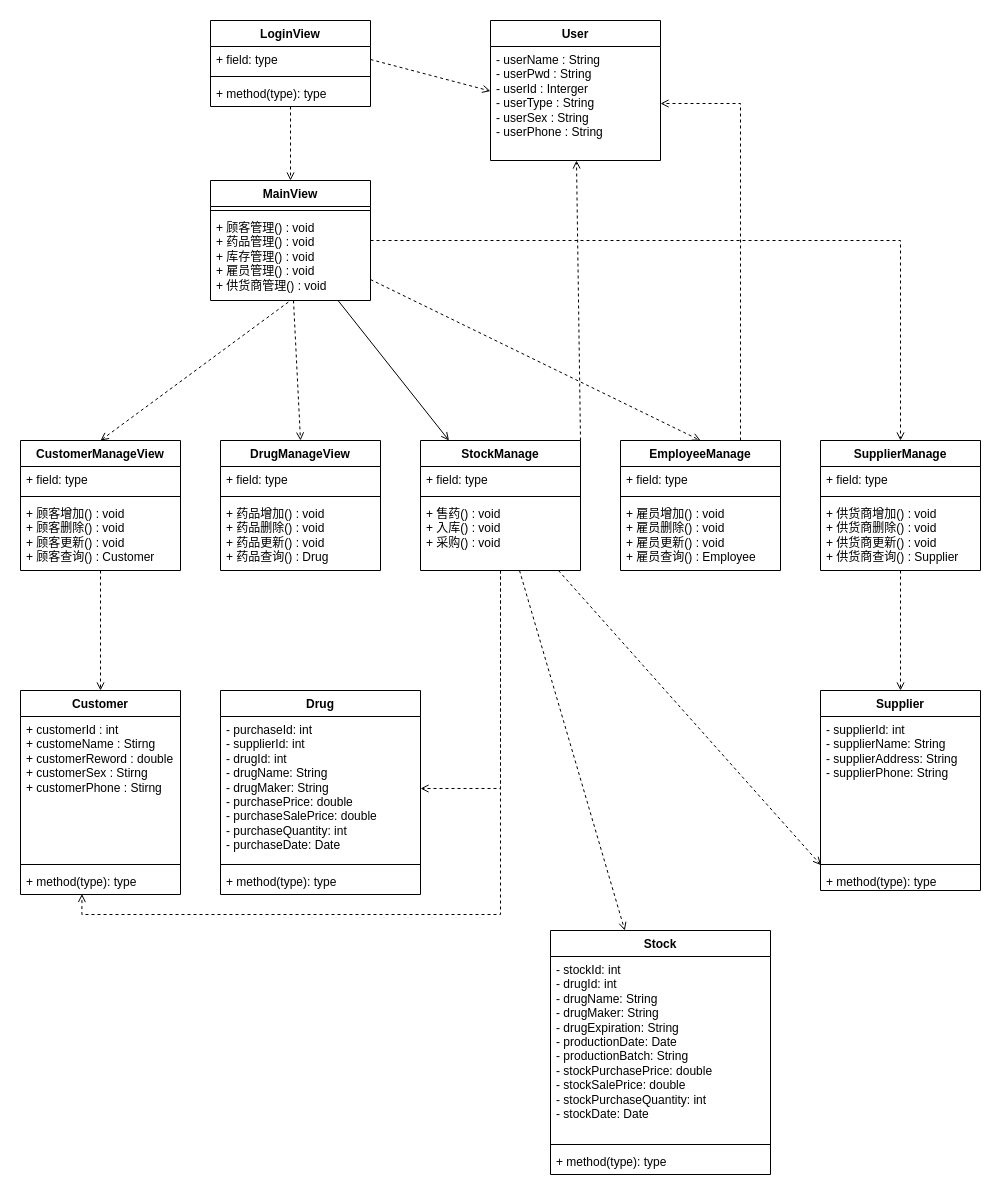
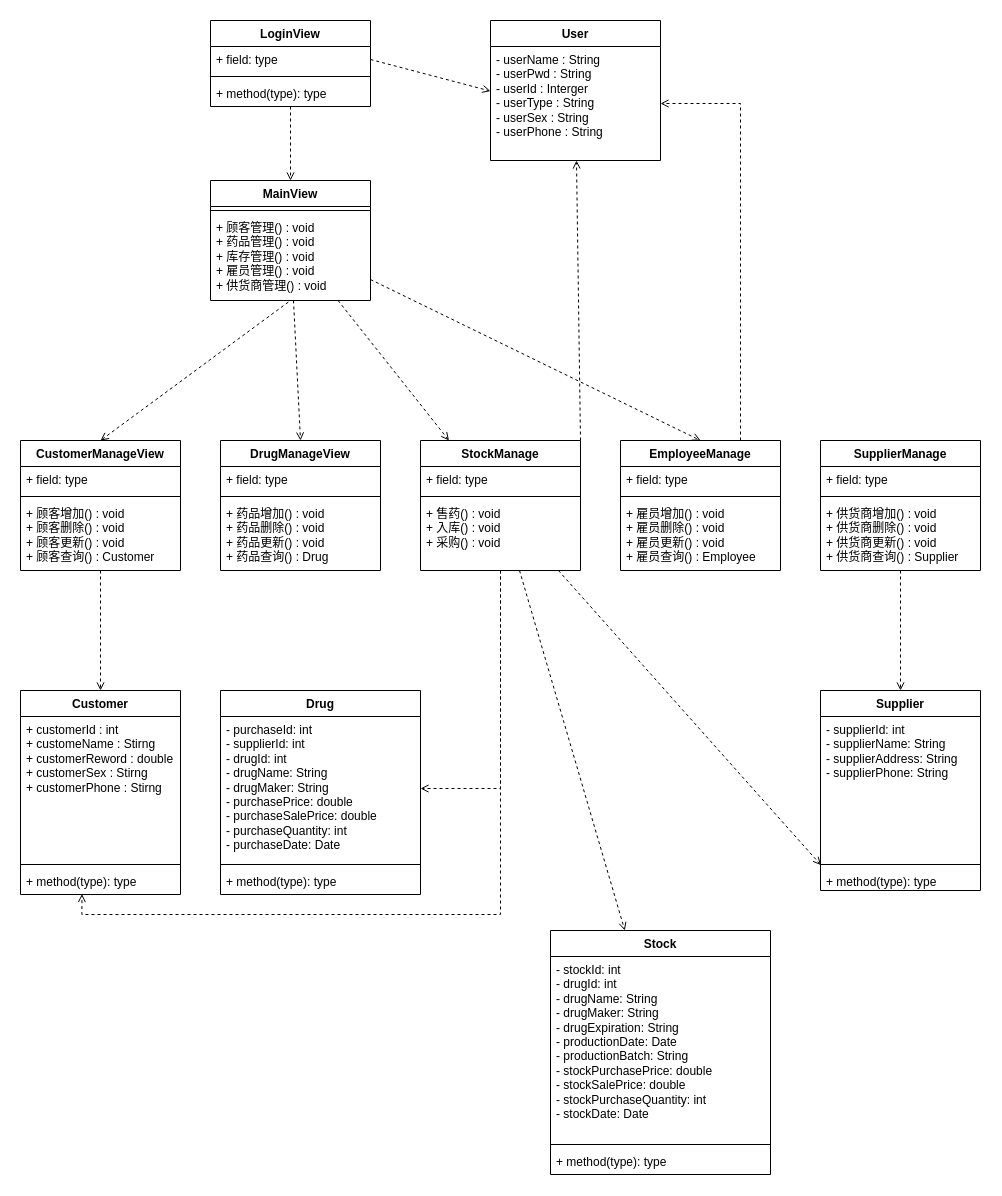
  <mxCell id="0" />
  <mxCell id="1" parent="0" />
  <mxCell id="2" value="User" style="swimlane;fontStyle=1;align=center;verticalAlign=top;childLayout=stackLayout;horizontal=1;startSize=26;horizontalStack=0;resizeParent=1;resizeParentMax=0;resizeLast=0;collapsible=1;marginBottom=0;whiteSpace=wrap;html=1;" parent="1" vertex="1"><mxGeometry x="490" y="20" width="170" height="140" as="geometry"><mxRectangle x="110" y="90" width="70" height="30" as="alternateBounds" /></mxGeometry></mxCell>
  <mxCell id="3" value="- userName : String&lt;div&gt;- userPwd : String&lt;/div&gt;&lt;div&gt;- userId : Interger&lt;/div&gt;&lt;div style=&quot;&quot;&gt;-&lt;font style=&quot;font-size: 12px;&quot; face=&quot;Helvetica&quot;&gt;&amp;nbsp;userT&lt;span style=&quot;background-color: initial;&quot;&gt;ype : String&lt;/span&gt;&lt;/font&gt;&lt;/div&gt;&lt;div style=&quot;&quot;&gt;&lt;font style=&quot;font-size: 12px;&quot; face=&quot;Helvetica&quot;&gt;&lt;span style=&quot;background-color: initial;&quot;&gt;- userSex : String&lt;/span&gt;&lt;/font&gt;&lt;/div&gt;&lt;div style=&quot;&quot;&gt;&lt;font style=&quot;font-size: 12px;&quot; face=&quot;Helvetica&quot;&gt;&lt;span style=&quot;background-color: initial;&quot;&gt;- userPhone : String&lt;/span&gt;&lt;/font&gt;&lt;/div&gt;" style="text;strokeColor=none;fillColor=none;align=left;verticalAlign=top;spacingLeft=4;spacingRight=4;overflow=hidden;rotatable=0;points=[[0,0.5],[1,0.5]];portConstraint=eastwest;whiteSpace=wrap;html=1;" parent="2" vertex="1"><mxGeometry y="26" width="170" height="114" as="geometry" /></mxCell>
  <mxCell id="4" style="edgeStyle=orthogonalEdgeStyle;rounded=0;orthogonalLoop=1;jettySize=auto;html=1;dashed=1;endArrow=open;endFill=0;entryX=0.5;entryY=0;entryDx=0;entryDy=0;" parent="1" source="5" target="13" edge="1"><mxGeometry relative="1" as="geometry"><mxPoint x="380" y="190" as="targetPoint" /></mxGeometry></mxCell>
  <mxCell id="5" value="LoginView" style="swimlane;fontStyle=1;align=center;verticalAlign=top;childLayout=stackLayout;horizontal=1;startSize=26;horizontalStack=0;resizeParent=1;resizeParentMax=0;resizeLast=0;collapsible=1;marginBottom=0;whiteSpace=wrap;html=1;" parent="1" vertex="1"><mxGeometry x="210" y="20" width="160" height="86" as="geometry" /></mxCell>
  <mxCell id="6" value="+ field: type" style="text;strokeColor=none;fillColor=none;align=left;verticalAlign=top;spacingLeft=4;spacingRight=4;overflow=hidden;rotatable=0;points=[[0,0.5],[1,0.5]];portConstraint=eastwest;whiteSpace=wrap;html=1;" parent="5" vertex="1"><mxGeometry y="26" width="160" height="26" as="geometry" /></mxCell>
  <mxCell id="7" value="" style="line;strokeWidth=1;fillColor=none;align=left;verticalAlign=middle;spacingTop=-1;spacingLeft=3;spacingRight=3;rotatable=0;labelPosition=right;points=[];portConstraint=eastwest;strokeColor=inherit;" parent="5" vertex="1"><mxGeometry y="52" width="160" height="8" as="geometry" /></mxCell>
  <mxCell id="8" value="+ method(type): type" style="text;strokeColor=none;fillColor=none;align=left;verticalAlign=top;spacingLeft=4;spacingRight=4;overflow=hidden;rotatable=0;points=[[0,0.5],[1,0.5]];portConstraint=eastwest;whiteSpace=wrap;html=1;" parent="5" vertex="1"><mxGeometry y="60" width="160" height="26" as="geometry" /></mxCell>
- <mxCell id="9" style="rounded=0;orthogonalLoop=1;jettySize=auto;html=1;dashed=0;endArrow=open;endFill=0;" edge="1" parent="1" source="13" target="28"><mxGeometry relative="1" as="geometry" /></mxCell>
+ <mxCell id="9" style="rounded=0;orthogonalLoop=1;jettySize=auto;html=1;dashed=1;endArrow=open;endFill=0;" edge="1" parent="1" source="13" target="28"><mxGeometry relative="1" as="geometry" /></mxCell>
  <mxCell id="10" style="rounded=0;orthogonalLoop=1;jettySize=auto;html=1;entryX=0.5;entryY=0;entryDx=0;entryDy=0;dashed=1;endArrow=open;endFill=0;" edge="1" parent="1" source="13" target="33"><mxGeometry relative="1" as="geometry" /></mxCell>
- <mxCell id="11" style="edgeStyle=orthogonalEdgeStyle;rounded=0;orthogonalLoop=1;jettySize=auto;html=1;dashed=1;endArrow=open;endFill=0;" edge="1" parent="1" source="13" target="39"><mxGeometry relative="1" as="geometry" /></mxCell>
  <mxCell id="12" style="rounded=0;orthogonalLoop=1;jettySize=auto;html=1;entryX=0.5;entryY=0;entryDx=0;entryDy=0;dashed=1;endArrow=open;endFill=0;" edge="1" parent="1" source="13" target="21"><mxGeometry relative="1" as="geometry" /></mxCell>
  <mxCell id="13" value="MainView" style="swimlane;fontStyle=1;align=center;verticalAlign=top;childLayout=stackLayout;horizontal=1;startSize=26;horizontalStack=0;resizeParent=1;resizeParentMax=0;resizeLast=0;collapsible=1;marginBottom=0;whiteSpace=wrap;html=1;" parent="1" vertex="1"><mxGeometry x="210" y="180" width="160" height="120" as="geometry" /></mxCell>
  <mxCell id="14" value="" style="line;strokeWidth=1;fillColor=none;align=left;verticalAlign=middle;spacingTop=-1;spacingLeft=3;spacingRight=3;rotatable=0;labelPosition=right;points=[];portConstraint=eastwest;strokeColor=inherit;" parent="13" vertex="1"><mxGeometry y="26" width="160" height="8" as="geometry" /></mxCell>
  <mxCell id="15" value="+ 顾客管理() : void&lt;div&gt;+ 药品管理() : void&lt;/div&gt;&lt;div&gt;+ 库存管理() : void&lt;/div&gt;&lt;div&gt;+ 雇员管理() : void&lt;/div&gt;&lt;div&gt;+ 供货商管理() : void&lt;/div&gt;" style="text;strokeColor=none;fillColor=none;align=left;verticalAlign=top;spacingLeft=4;spacingRight=4;overflow=hidden;rotatable=0;points=[[0,0.5],[1,0.5]];portConstraint=eastwest;whiteSpace=wrap;html=1;" parent="13" vertex="1"><mxGeometry y="34" width="160" height="86" as="geometry" /></mxCell>
  <mxCell id="16" style="edgeStyle=orthogonalEdgeStyle;rounded=0;orthogonalLoop=1;jettySize=auto;html=1;entryX=0.5;entryY=0;entryDx=0;entryDy=0;dashed=1;endArrow=open;endFill=0;" edge="1" parent="1" source="17" target="51"><mxGeometry relative="1" as="geometry" /></mxCell>
  <mxCell id="17" value="CustomerManageView" style="swimlane;fontStyle=1;align=center;verticalAlign=top;childLayout=stackLayout;horizontal=1;startSize=26;horizontalStack=0;resizeParent=1;resizeParentMax=0;resizeLast=0;collapsible=1;marginBottom=0;whiteSpace=wrap;html=1;" parent="1" vertex="1"><mxGeometry x="20" y="440" width="160" height="130" as="geometry" /></mxCell>
  <mxCell id="18" value="+ field: type" style="text;strokeColor=none;fillColor=none;align=left;verticalAlign=top;spacingLeft=4;spacingRight=4;overflow=hidden;rotatable=0;points=[[0,0.5],[1,0.5]];portConstraint=eastwest;whiteSpace=wrap;html=1;" parent="17" vertex="1"><mxGeometry y="26" width="160" height="26" as="geometry" /></mxCell>
  <mxCell id="19" value="" style="line;strokeWidth=1;fillColor=none;align=left;verticalAlign=middle;spacingTop=-1;spacingLeft=3;spacingRight=3;rotatable=0;labelPosition=right;points=[];portConstraint=eastwest;strokeColor=inherit;" parent="17" vertex="1"><mxGeometry y="52" width="160" height="8" as="geometry" /></mxCell>
  <mxCell id="20" value="+ 顾客增加() : void&lt;div&gt;+ 顾客删除() : void&lt;/div&gt;&lt;div&gt;+ 顾客更新() : void&lt;/div&gt;&lt;div&gt;+ 顾客查询() : Customer&lt;/div&gt;" style="text;strokeColor=none;fillColor=none;align=left;verticalAlign=top;spacingLeft=4;spacingRight=4;overflow=hidden;rotatable=0;points=[[0,0.5],[1,0.5]];portConstraint=eastwest;whiteSpace=wrap;html=1;" parent="17" vertex="1"><mxGeometry y="60" width="160" height="70" as="geometry" /></mxCell>
  <mxCell id="21" value="DrugManageView" style="swimlane;fontStyle=1;align=center;verticalAlign=top;childLayout=stackLayout;horizontal=1;startSize=26;horizontalStack=0;resizeParent=1;resizeParentMax=0;resizeLast=0;collapsible=1;marginBottom=0;whiteSpace=wrap;html=1;" parent="1" vertex="1"><mxGeometry x="220" y="440" width="160" height="130" as="geometry" /></mxCell>
  <mxCell id="22" value="+ field: type" style="text;strokeColor=none;fillColor=none;align=left;verticalAlign=top;spacingLeft=4;spacingRight=4;overflow=hidden;rotatable=0;points=[[0,0.5],[1,0.5]];portConstraint=eastwest;whiteSpace=wrap;html=1;" parent="21" vertex="1"><mxGeometry y="26" width="160" height="26" as="geometry" /></mxCell>
  <mxCell id="23" value="" style="line;strokeWidth=1;fillColor=none;align=left;verticalAlign=middle;spacingTop=-1;spacingLeft=3;spacingRight=3;rotatable=0;labelPosition=right;points=[];portConstraint=eastwest;strokeColor=inherit;" parent="21" vertex="1"><mxGeometry y="52" width="160" height="8" as="geometry" /></mxCell>
  <mxCell id="24" value="&lt;div&gt;+ 药品增加() : void&lt;/div&gt;&lt;div&gt;+ 药品删除() : void&lt;/div&gt;&lt;div&gt;+ 药品更新() : void&lt;/div&gt;&lt;div&gt;+ 药品查询() : Drug&lt;/div&gt;&lt;div&gt;&lt;br&gt;&lt;/div&gt;" style="text;strokeColor=none;fillColor=none;align=left;verticalAlign=top;spacingLeft=4;spacingRight=4;overflow=hidden;rotatable=0;points=[[0,0.5],[1,0.5]];portConstraint=eastwest;whiteSpace=wrap;html=1;" parent="21" vertex="1"><mxGeometry y="60" width="160" height="70" as="geometry" /></mxCell>
  <mxCell id="25" style="edgeStyle=orthogonalEdgeStyle;rounded=0;orthogonalLoop=1;jettySize=auto;html=1;entryX=1;entryY=0.5;entryDx=0;entryDy=0;dashed=1;endArrow=open;endFill=0;" edge="1" parent="1" source="28" target="44"><mxGeometry relative="1" as="geometry" /></mxCell>
  <mxCell id="26" style="rounded=0;orthogonalLoop=1;jettySize=auto;html=1;dashed=1;endArrow=open;endFill=0;exitX=1;exitY=0;exitDx=0;exitDy=0;" edge="1" parent="1" source="28" target="2"><mxGeometry relative="1" as="geometry" /></mxCell>
  <mxCell id="27" style="rounded=0;orthogonalLoop=1;jettySize=auto;html=1;dashed=1;endArrow=open;endFill=0;" edge="1" parent="1" source="28" target="58"><mxGeometry relative="1" as="geometry" /></mxCell>
  <mxCell id="28" value="StockManage" style="swimlane;fontStyle=1;align=center;verticalAlign=top;childLayout=stackLayout;horizontal=1;startSize=26;horizontalStack=0;resizeParent=1;resizeParentMax=0;resizeLast=0;collapsible=1;marginBottom=0;whiteSpace=wrap;html=1;" parent="1" vertex="1"><mxGeometry x="420" y="440" width="160" height="130" as="geometry" /></mxCell>
  <mxCell id="29" value="+ field: type" style="text;strokeColor=none;fillColor=none;align=left;verticalAlign=top;spacingLeft=4;spacingRight=4;overflow=hidden;rotatable=0;points=[[0,0.5],[1,0.5]];portConstraint=eastwest;whiteSpace=wrap;html=1;" parent="28" vertex="1"><mxGeometry y="26" width="160" height="26" as="geometry" /></mxCell>
  <mxCell id="30" value="" style="line;strokeWidth=1;fillColor=none;align=left;verticalAlign=middle;spacingTop=-1;spacingLeft=3;spacingRight=3;rotatable=0;labelPosition=right;points=[];portConstraint=eastwest;strokeColor=inherit;" parent="28" vertex="1"><mxGeometry y="52" width="160" height="8" as="geometry" /></mxCell>
  <mxCell id="31" value="+ 售药() : void&lt;div&gt;+ 入库() : void&lt;/div&gt;&lt;div&gt;+ 采购() : void&lt;/div&gt;" style="text;strokeColor=none;fillColor=none;align=left;verticalAlign=top;spacingLeft=4;spacingRight=4;overflow=hidden;rotatable=0;points=[[0,0.5],[1,0.5]];portConstraint=eastwest;whiteSpace=wrap;html=1;" parent="28" vertex="1"><mxGeometry y="60" width="160" height="70" as="geometry" /></mxCell>
  <mxCell id="32" style="edgeStyle=orthogonalEdgeStyle;rounded=0;orthogonalLoop=1;jettySize=auto;html=1;entryX=1;entryY=0.5;entryDx=0;entryDy=0;endArrow=open;endFill=0;dashed=1;startArrow=none;startFill=0;exitX=0.75;exitY=0;exitDx=0;exitDy=0;" parent="1" source="33" target="3" edge="1"><mxGeometry relative="1" as="geometry" /></mxCell>
  <mxCell id="33" value="EmployeeManage" style="swimlane;fontStyle=1;align=center;verticalAlign=top;childLayout=stackLayout;horizontal=1;startSize=26;horizontalStack=0;resizeParent=1;resizeParentMax=0;resizeLast=0;collapsible=1;marginBottom=0;whiteSpace=wrap;html=1;" parent="1" vertex="1"><mxGeometry x="620" y="440" width="160" height="130" as="geometry" /></mxCell>
  <mxCell id="34" value="+ field: type" style="text;strokeColor=none;fillColor=none;align=left;verticalAlign=top;spacingLeft=4;spacingRight=4;overflow=hidden;rotatable=0;points=[[0,0.5],[1,0.5]];portConstraint=eastwest;whiteSpace=wrap;html=1;" parent="33" vertex="1"><mxGeometry y="26" width="160" height="26" as="geometry" /></mxCell>
  <mxCell id="35" value="" style="line;strokeWidth=1;fillColor=none;align=left;verticalAlign=middle;spacingTop=-1;spacingLeft=3;spacingRight=3;rotatable=0;labelPosition=right;points=[];portConstraint=eastwest;strokeColor=inherit;" parent="33" vertex="1"><mxGeometry y="52" width="160" height="8" as="geometry" /></mxCell>
  <mxCell id="36" value="&lt;div&gt;+ 雇员增加() : void&lt;/div&gt;&lt;div&gt;+ 雇员删除() : void&lt;/div&gt;&lt;div&gt;+ 雇员更新() : void&lt;/div&gt;&lt;div&gt;+ 雇员查询() : Employee&lt;/div&gt;&lt;div&gt;&lt;br&gt;&lt;/div&gt;" style="text;strokeColor=none;fillColor=none;align=left;verticalAlign=top;spacingLeft=4;spacingRight=4;overflow=hidden;rotatable=0;points=[[0,0.5],[1,0.5]];portConstraint=eastwest;whiteSpace=wrap;html=1;" parent="33" vertex="1"><mxGeometry y="60" width="160" height="70" as="geometry" /></mxCell>
  <mxCell id="37" style="rounded=0;orthogonalLoop=1;jettySize=auto;html=1;exitX=0.5;exitY=0;exitDx=0;exitDy=0;entryX=0.5;entryY=1;entryDx=0;entryDy=0;entryPerimeter=0;startArrow=open;startFill=0;endArrow=none;endFill=0;dashed=1;" parent="1" source="17" target="15" edge="1"><mxGeometry relative="1" as="geometry" /></mxCell>
  <mxCell id="38" style="edgeStyle=orthogonalEdgeStyle;rounded=0;orthogonalLoop=1;jettySize=auto;html=1;entryX=0.5;entryY=0;entryDx=0;entryDy=0;dashed=1;endArrow=open;endFill=0;" edge="1" parent="1" source="39" target="47"><mxGeometry relative="1" as="geometry" /></mxCell>
  <mxCell id="39" value="&lt;span style=&quot;text-align: left;&quot;&gt;Supplier&lt;/span&gt;Manage" style="swimlane;fontStyle=1;align=center;verticalAlign=top;childLayout=stackLayout;horizontal=1;startSize=26;horizontalStack=0;resizeParent=1;resizeParentMax=0;resizeLast=0;collapsible=1;marginBottom=0;whiteSpace=wrap;html=1;" parent="1" vertex="1"><mxGeometry x="820" y="440" width="160" height="130" as="geometry" /></mxCell>
  <mxCell id="40" value="+ field: type" style="text;strokeColor=none;fillColor=none;align=left;verticalAlign=top;spacingLeft=4;spacingRight=4;overflow=hidden;rotatable=0;points=[[0,0.5],[1,0.5]];portConstraint=eastwest;whiteSpace=wrap;html=1;" parent="39" vertex="1"><mxGeometry y="26" width="160" height="26" as="geometry" /></mxCell>
  <mxCell id="41" value="" style="line;strokeWidth=1;fillColor=none;align=left;verticalAlign=middle;spacingTop=-1;spacingLeft=3;spacingRight=3;rotatable=0;labelPosition=right;points=[];portConstraint=eastwest;strokeColor=inherit;" parent="39" vertex="1"><mxGeometry y="52" width="160" height="8" as="geometry" /></mxCell>
  <mxCell id="42" value="&lt;div&gt;+ 供货商增加() : void&lt;/div&gt;&lt;div&gt;+ 供货商删除() : void&lt;/div&gt;&lt;div&gt;+ 供货商更新() : void&lt;/div&gt;&lt;div&gt;+ 供货商查询() : Supplier&lt;/div&gt;&lt;div&gt;&lt;br&gt;&lt;/div&gt;" style="text;strokeColor=none;fillColor=none;align=left;verticalAlign=top;spacingLeft=4;spacingRight=4;overflow=hidden;rotatable=0;points=[[0,0.5],[1,0.5]];portConstraint=eastwest;whiteSpace=wrap;html=1;" parent="39" vertex="1"><mxGeometry y="60" width="160" height="70" as="geometry" /></mxCell>
  <mxCell id="43" value="Drug" style="swimlane;fontStyle=1;align=center;verticalAlign=top;childLayout=stackLayout;horizontal=1;startSize=26;horizontalStack=0;resizeParent=1;resizeParentMax=0;resizeLast=0;collapsible=1;marginBottom=0;whiteSpace=wrap;html=1;" parent="1" vertex="1"><mxGeometry x="220" y="690" width="200" height="204" as="geometry" /></mxCell>
  <mxCell id="44" value="&lt;div&gt;- purchaseId: int&lt;/div&gt;&lt;div&gt;- supplierId: int&lt;/div&gt;&lt;div&gt;- drugId: int&lt;/div&gt;&lt;div&gt;- drugName: String&lt;/div&gt;&lt;div&gt;- drugMaker: String&lt;/div&gt;&lt;div&gt;- purchasePrice: double&lt;/div&gt;&lt;div&gt;- purchaseSalePrice: double&lt;/div&gt;&lt;div&gt;- purchaseQuantity: int&lt;/div&gt;&lt;div&gt;- purchaseDate: Date&lt;/div&gt;&lt;div&gt;&lt;br&gt;&lt;/div&gt;" style="text;strokeColor=none;fillColor=none;align=left;verticalAlign=top;spacingLeft=4;spacingRight=4;overflow=hidden;rotatable=0;points=[[0,0.5],[1,0.5]];portConstraint=eastwest;whiteSpace=wrap;html=1;" parent="43" vertex="1"><mxGeometry y="26" width="200" height="144" as="geometry" /></mxCell>
  <mxCell id="45" value="" style="line;strokeWidth=1;fillColor=none;align=left;verticalAlign=middle;spacingTop=-1;spacingLeft=3;spacingRight=3;rotatable=0;labelPosition=right;points=[];portConstraint=eastwest;strokeColor=inherit;" parent="43" vertex="1"><mxGeometry y="170" width="200" height="8" as="geometry" /></mxCell>
  <mxCell id="46" value="+ method(type): type" style="text;strokeColor=none;fillColor=none;align=left;verticalAlign=top;spacingLeft=4;spacingRight=4;overflow=hidden;rotatable=0;points=[[0,0.5],[1,0.5]];portConstraint=eastwest;whiteSpace=wrap;html=1;" parent="43" vertex="1"><mxGeometry y="178" width="200" height="26" as="geometry" /></mxCell>
  <mxCell id="47" value="&lt;span style=&quot;text-align: left;&quot;&gt;Supplier&lt;/span&gt;" style="swimlane;fontStyle=1;align=center;verticalAlign=top;childLayout=stackLayout;horizontal=1;startSize=26;horizontalStack=0;resizeParent=1;resizeParentMax=0;resizeLast=0;collapsible=1;marginBottom=0;whiteSpace=wrap;html=1;" parent="1" vertex="1"><mxGeometry x="820" y="690" width="160" height="200" as="geometry" /></mxCell>
  <mxCell id="48" value="&lt;div&gt;- supplierId: int&lt;/div&gt;&lt;div&gt;- supplierName: String&lt;/div&gt;&lt;div&gt;- supplierAddress: String&lt;/div&gt;&lt;div&gt;- supplierPhone: String&lt;/div&gt;&lt;div&gt;&lt;br&gt;&lt;/div&gt;" style="text;strokeColor=none;fillColor=none;align=left;verticalAlign=top;spacingLeft=4;spacingRight=4;overflow=hidden;rotatable=0;points=[[0,0.5],[1,0.5]];portConstraint=eastwest;whiteSpace=wrap;html=1;" parent="47" vertex="1"><mxGeometry y="26" width="160" height="144" as="geometry" /></mxCell>
  <mxCell id="49" value="" style="line;strokeWidth=1;fillColor=none;align=left;verticalAlign=middle;spacingTop=-1;spacingLeft=3;spacingRight=3;rotatable=0;labelPosition=right;points=[];portConstraint=eastwest;strokeColor=inherit;" parent="47" vertex="1"><mxGeometry y="170" width="160" height="8" as="geometry" /></mxCell>
  <mxCell id="50" value="+ method(type): type" style="text;strokeColor=none;fillColor=none;align=left;verticalAlign=top;spacingLeft=4;spacingRight=4;overflow=hidden;rotatable=0;points=[[0,0.5],[1,0.5]];portConstraint=eastwest;whiteSpace=wrap;html=1;" parent="47" vertex="1"><mxGeometry y="178" width="160" height="22" as="geometry" /></mxCell>
  <mxCell id="51" value="Customer" style="swimlane;fontStyle=1;align=center;verticalAlign=top;childLayout=stackLayout;horizontal=1;startSize=26;horizontalStack=0;resizeParent=1;resizeParentMax=0;resizeLast=0;collapsible=1;marginBottom=0;whiteSpace=wrap;html=1;" parent="1" vertex="1"><mxGeometry x="20" y="690" width="160" height="204" as="geometry" /></mxCell>
  <mxCell id="52" value="+ customerId : int&lt;div&gt;+ customeName : Stirng&lt;/div&gt;&lt;div&gt;+ customerReword : double&lt;/div&gt;&lt;div&gt;+ customerSex : Stirng&lt;/div&gt;&lt;div&gt;+ customerPhone : Stirng&lt;/div&gt;" style="text;strokeColor=none;fillColor=none;align=left;verticalAlign=top;spacingLeft=4;spacingRight=4;overflow=hidden;rotatable=0;points=[[0,0.5],[1,0.5]];portConstraint=eastwest;whiteSpace=wrap;html=1;" parent="51" vertex="1"><mxGeometry y="26" width="160" height="144" as="geometry" /></mxCell>
  <mxCell id="53" value="" style="line;strokeWidth=1;fillColor=none;align=left;verticalAlign=middle;spacingTop=-1;spacingLeft=3;spacingRight=3;rotatable=0;labelPosition=right;points=[];portConstraint=eastwest;strokeColor=inherit;" parent="51" vertex="1"><mxGeometry y="170" width="160" height="8" as="geometry" /></mxCell>
  <mxCell id="54" value="+ method(type): type" style="text;strokeColor=none;fillColor=none;align=left;verticalAlign=top;spacingLeft=4;spacingRight=4;overflow=hidden;rotatable=0;points=[[0,0.5],[1,0.5]];portConstraint=eastwest;whiteSpace=wrap;html=1;" parent="51" vertex="1"><mxGeometry y="178" width="160" height="26" as="geometry" /></mxCell>
  <mxCell id="55" style="rounded=0;orthogonalLoop=1;jettySize=auto;html=1;exitX=1;exitY=0.5;exitDx=0;exitDy=0;dashed=1;endArrow=open;endFill=0;entryX=0;entryY=0.391;entryDx=0;entryDy=0;entryPerimeter=0;" parent="1" source="6" target="3" edge="1"><mxGeometry relative="1" as="geometry" /></mxCell>
  <mxCell id="56" style="edgeStyle=orthogonalEdgeStyle;rounded=0;orthogonalLoop=1;jettySize=auto;html=1;entryX=0.384;entryY=0.981;entryDx=0;entryDy=0;entryPerimeter=0;dashed=1;endArrow=open;endFill=0;" edge="1" parent="1" source="28" target="54"><mxGeometry relative="1" as="geometry" /></mxCell>
  <mxCell id="57" style="rounded=0;orthogonalLoop=1;jettySize=auto;html=1;entryX=0.003;entryY=-0.154;entryDx=0;entryDy=0;entryPerimeter=0;dashed=1;endArrow=open;endFill=0;" edge="1" parent="1" source="28" target="50"><mxGeometry relative="1" as="geometry" /></mxCell>
  <mxCell id="58" value="Stock" style="swimlane;fontStyle=1;align=center;verticalAlign=top;childLayout=stackLayout;horizontal=1;startSize=26;horizontalStack=0;resizeParent=1;resizeParentMax=0;resizeLast=0;collapsible=1;marginBottom=0;whiteSpace=wrap;html=1;" vertex="1" parent="1"><mxGeometry x="550" y="930" width="220" height="244" as="geometry" /></mxCell>
  <mxCell id="59" value="&lt;div&gt;- stockId: int&lt;/div&gt;&lt;div&gt;- drugId: int&lt;/div&gt;&lt;div&gt;- drugName: String&lt;/div&gt;&lt;div&gt;- drugMaker: String&lt;/div&gt;&lt;div&gt;- drugExpiration: String&lt;/div&gt;&lt;div&gt;- productionDate: Date&lt;/div&gt;&lt;div&gt;- productionBatch: String&lt;/div&gt;&lt;div&gt;- stockPurchasePrice: double&lt;/div&gt;&lt;div&gt;- stockSalePrice: double&lt;/div&gt;&lt;div&gt;- stockPurchaseQuantity: int&lt;/div&gt;&lt;div&gt;- stockDate: Date&lt;/div&gt;&lt;div&gt;&lt;br&gt;&lt;/div&gt;" style="text;strokeColor=none;fillColor=none;align=left;verticalAlign=top;spacingLeft=4;spacingRight=4;overflow=hidden;rotatable=0;points=[[0,0.5],[1,0.5]];portConstraint=eastwest;whiteSpace=wrap;html=1;" vertex="1" parent="58"><mxGeometry y="26" width="220" height="184" as="geometry" /></mxCell>
  <mxCell id="60" value="" style="line;strokeWidth=1;fillColor=none;align=left;verticalAlign=middle;spacingTop=-1;spacingLeft=3;spacingRight=3;rotatable=0;labelPosition=right;points=[];portConstraint=eastwest;strokeColor=inherit;" vertex="1" parent="58"><mxGeometry y="210" width="220" height="8" as="geometry" /></mxCell>
  <mxCell id="61" value="+ method(type): type" style="text;strokeColor=none;fillColor=none;align=left;verticalAlign=top;spacingLeft=4;spacingRight=4;overflow=hidden;rotatable=0;points=[[0,0.5],[1,0.5]];portConstraint=eastwest;whiteSpace=wrap;html=1;" vertex="1" parent="58"><mxGeometry y="218" width="220" height="26" as="geometry" /></mxCell>
